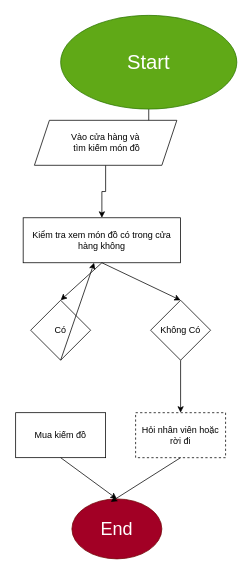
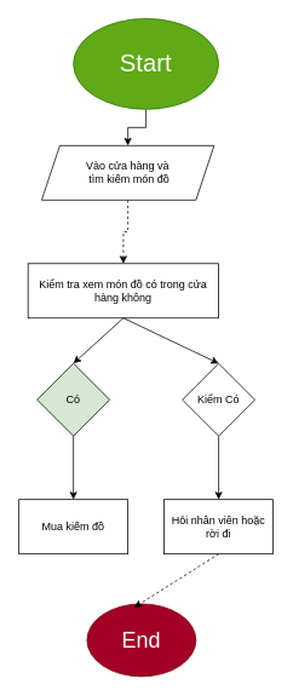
  <mxCell id="0" />
  <mxCell id="1" parent="0" />
  <mxCell id="2" style="edgeStyle=orthogonalEdgeStyle;rounded=0;orthogonalLoop=1;jettySize=auto;html=1;entryX=0.5;entryY=0;entryDx=0;entryDy=0;" edge="1" parent="1" source="3" target="6"><mxGeometry relative="1" as="geometry"><mxPoint x="157.5" y="190" as="targetPoint" /></mxGeometry></mxCell>
- <mxCell id="3" value="Start" style="ellipse;whiteSpace=wrap;html=1;fillColor=#60a917;fontColor=#ffffff;strokeColor=#2D7600;fontSize=27;" vertex="1" parent="1"><mxGeometry x="80" y="20" width="235" height="125" as="geometry" /></mxCell>
+ <mxCell id="3" value="Start" style="ellipse;whiteSpace=wrap;html=1;fillColor=#60a917;fontColor=#ffffff;strokeColor=#2D7600;fontSize=27;" vertex="1" parent="1"><mxGeometry x="80" y="20" width="160" height="100" as="geometry" /></mxCell>
  <mxCell id="4" value="Kiểm tra xem món đồ có trong cửa hàng không" style="rounded=0;whiteSpace=wrap;html=1;" vertex="1" parent="1"><mxGeometry x="30" y="290" width="210" height="60" as="geometry" /></mxCell>
- <mxCell id="5" style="edgeStyle=orthogonalEdgeStyle;rounded=0;orthogonalLoop=1;jettySize=auto;html=1;entryX=0.5;entryY=0;entryDx=0;entryDy=0;" edge="1" parent="1" source="6" target="4"><mxGeometry relative="1" as="geometry" /></mxCell>
+ <mxCell id="5" style="edgeStyle=orthogonalEdgeStyle;rounded=0;orthogonalLoop=1;jettySize=auto;html=1;entryX=0.5;entryY=0;entryDx=0;entryDy=0;dashed=1;" edge="1" parent="1" source="6" target="4"><mxGeometry relative="1" as="geometry" /></mxCell>
  <mxCell id="6" value="&lt;div style=&quot;&quot;&gt;&lt;span style=&quot;background-color: transparent; color: light-dark(rgb(0, 0, 0), rgb(255, 255, 255));&quot;&gt;Vào cửa hàng và&lt;/span&gt;&lt;/div&gt;&lt;div style=&quot;&quot;&gt;&lt;span style=&quot;background-color: transparent; color: light-dark(rgb(0, 0, 0), rgb(255, 255, 255));&quot;&gt;&amp;nbsp;tìm kiếm món đồ&lt;/span&gt;&lt;/div&gt;" style="shape=parallelogram;perimeter=parallelogramPerimeter;whiteSpace=wrap;html=1;fixedSize=1;align=center;" vertex="1" parent="1"><mxGeometry x="45" y="160" width="190" height="60" as="geometry" /></mxCell>
  <mxCell id="7" value="" style="endArrow=classic;html=1;rounded=0;exitX=0.5;exitY=1;exitDx=0;exitDy=0;" edge="1" parent="1" source="4"><mxGeometry width="50" height="50" relative="1" as="geometry"><mxPoint x="140" y="300" as="sourcePoint" /><mxPoint x="80" y="400" as="targetPoint" /></mxGeometry></mxCell>
  <mxCell id="8" value="" style="endArrow=classic;html=1;rounded=0;exitX=0.5;exitY=1;exitDx=0;exitDy=0;" edge="1" parent="1" source="4"><mxGeometry width="50" height="50" relative="1" as="geometry"><mxPoint x="140" y="300" as="sourcePoint" /><mxPoint x="240" y="400" as="targetPoint" /></mxGeometry></mxCell>
- <mxCell id="9" value="Có" style="rhombus;whiteSpace=wrap;html=1;" vertex="1" parent="1"><mxGeometry x="40" y="400" width="80" height="80" as="geometry" /></mxCell>
+ <mxCell id="9" value="Có" style="rhombus;whiteSpace=wrap;html=1;fillColor=#d5e8d4;" vertex="1" parent="1"><mxGeometry x="40" y="400" width="80" height="80" as="geometry" /></mxCell>
  <mxCell id="10" style="edgeStyle=orthogonalEdgeStyle;rounded=0;orthogonalLoop=1;jettySize=auto;html=1;" edge="1" parent="1" source="11" target="14"><mxGeometry relative="1" as="geometry" /></mxCell>
- <mxCell id="11" value="Không Có" style="rhombus;whiteSpace=wrap;html=1;" vertex="1" parent="1"><mxGeometry x="200" y="400" width="80" height="80" as="geometry" /></mxCell>
- <mxCell id="12" value="" style="endArrow=classic;html=1;rounded=0;exitX=0.5;exitY=1;exitDx=0;exitDy=0;" edge="1" parent="1" source="9" target="4"><mxGeometry width="50" height="50" relative="1" as="geometry"><mxPoint x="140" y="400" as="sourcePoint" /><mxPoint x="80" y="540" as="targetPoint" /></mxGeometry></mxCell>
+ <mxCell id="11" value="Kiểm Có" style="rhombus;whiteSpace=wrap;html=1;" vertex="1" parent="1"><mxGeometry x="200" y="400" width="80" height="80" as="geometry" /></mxCell>
+ <mxCell id="12" value="" style="endArrow=classic;html=1;rounded=0;exitX=0.5;exitY=1;exitDx=0;exitDy=0;entryX=0.5;entryY=0;entryDx=0;entryDy=0;entryPerimeter=0;" edge="1" parent="1" source="9" target="13"><mxGeometry width="50" height="50" relative="1" as="geometry"><mxPoint x="140" y="400" as="sourcePoint" /><mxPoint x="80" y="540" as="targetPoint" /></mxGeometry></mxCell>
  <mxCell id="13" value="Mua kiếm đồ" style="rounded=0;whiteSpace=wrap;html=1;" vertex="1" parent="1"><mxGeometry x="20" y="550" width="120" height="60" as="geometry" /></mxCell>
- <mxCell id="14" value="Hỏi nhân viên hoặc rời đi" style="rounded=0;whiteSpace=wrap;html=1;dashed=1;" vertex="1" parent="1"><mxGeometry x="180" y="550" width="120" height="60" as="geometry" /></mxCell>
+ <mxCell id="14" value="Hỏi nhân viên hoặc rời đi" style="rounded=0;whiteSpace=wrap;html=1;" vertex="1" parent="1"><mxGeometry x="180" y="550" width="120" height="60" as="geometry" /></mxCell>
  <mxCell id="15" value="&lt;font style=&quot;font-size: 24px;&quot;&gt;End&lt;/font&gt;" style="ellipse;whiteSpace=wrap;html=1;fillColor=#a20025;fontColor=#ffffff;strokeColor=#6F0000;" vertex="1" parent="1"><mxGeometry x="95" y="665" width="120" height="80" as="geometry" /></mxCell>
- <mxCell id="16" value="" style="endArrow=classic;html=1;rounded=0;entryX=0.5;entryY=0;entryDx=0;entryDy=0;exitX=0.5;exitY=1;exitDx=0;exitDy=0;" edge="1" parent="1" source="13" target="15"><mxGeometry width="50" height="50" relative="1" as="geometry"><mxPoint x="140" y="490" as="sourcePoint" /><mxPoint x="190" y="440" as="targetPoint" /></mxGeometry></mxCell>
- <mxCell id="17" value="" style="endArrow=classic;html=1;rounded=0;exitX=0.5;exitY=1;exitDx=0;exitDy=0;entryX=0.432;entryY=0.05;entryDx=0;entryDy=0;entryPerimeter=0;" edge="1" parent="1" source="14" target="15"><mxGeometry width="50" height="50" relative="1" as="geometry"><mxPoint x="190" y="490" as="sourcePoint" /><mxPoint x="160" y="677" as="targetPoint" /></mxGeometry></mxCell>
+ <mxCell id="17" value="" style="endArrow=classic;html=1;rounded=0;exitX=0.5;exitY=1;exitDx=0;exitDy=0;entryX=0.432;entryY=0.05;entryDx=0;entryDy=0;entryPerimeter=0;dashed=1;" edge="1" parent="1" source="14" target="15"><mxGeometry width="50" height="50" relative="1" as="geometry"><mxPoint x="190" y="490" as="sourcePoint" /><mxPoint x="160" y="677" as="targetPoint" /></mxGeometry></mxCell>
